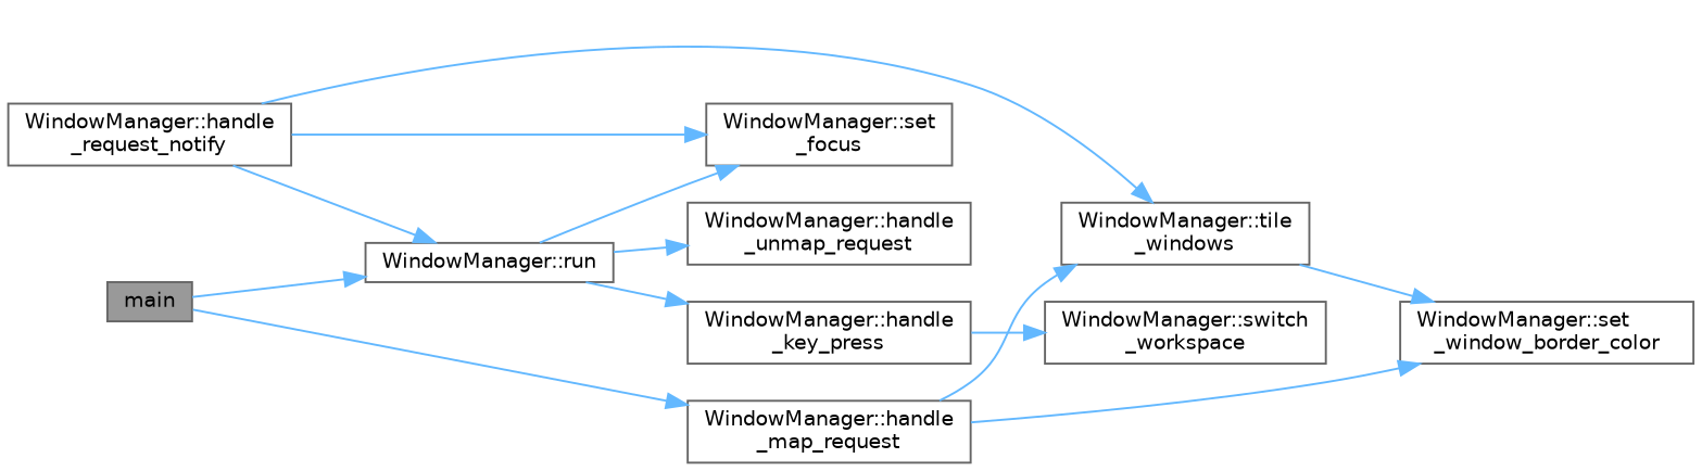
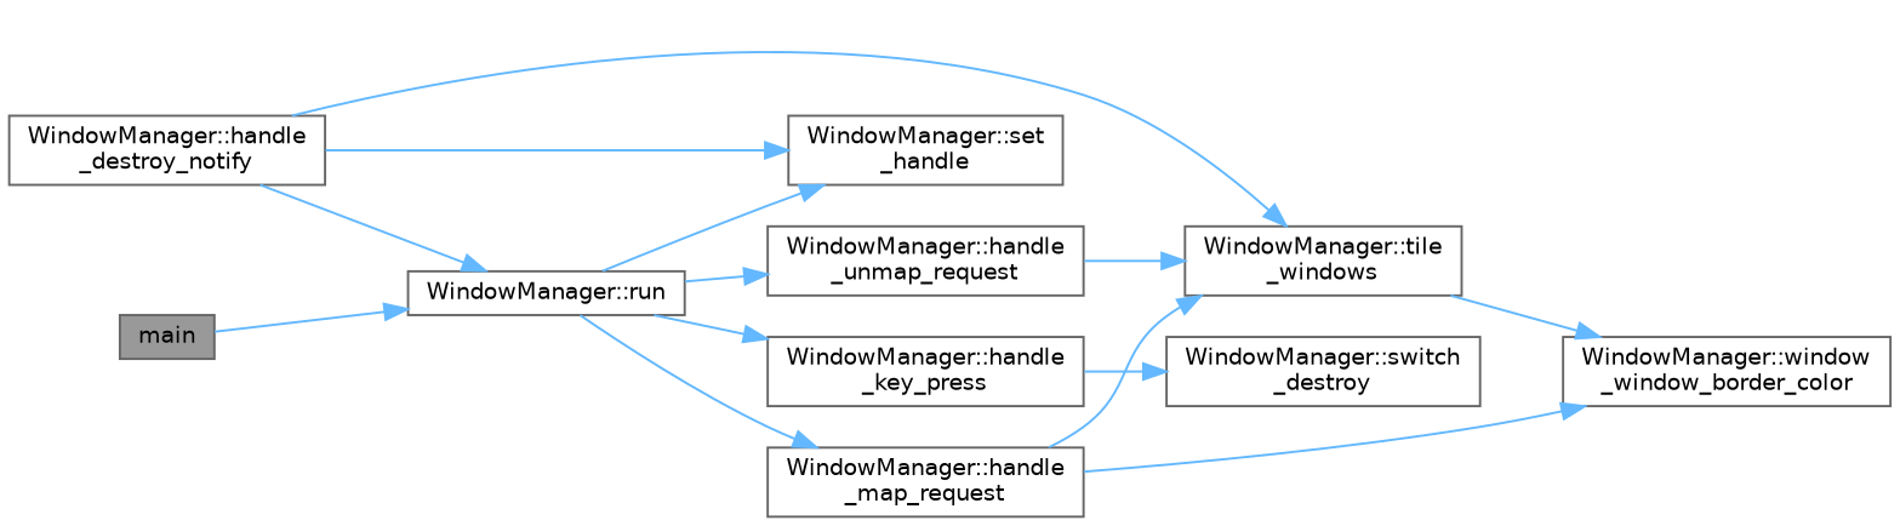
  digraph {
    rankdir=LR
    node [color=grey40 fillcolor=white fontname=Helvetica fontsize=10 shape=box style=filled]
    edge [color=steelblue1 fontname=Helvetica fontsize=10 labelfontname=Helvetica labelfontsize=10 style=solid]
    n1 [color=gray40 fillcolor=grey60 fontcolor=black height=0.2 label=main width=0.4]
    n2 [height=0.2 label="WindowManager::run" width=0.4]
-   n3 [height=0.2 label="WindowManager::set\l_focus" width=0.4]
+   n3 [height=0.2 label="WindowManager::set\l_handle" width=0.4]
    n4 [height=0.2 label="WindowManager::handle\l_key_press" width=0.4]
    n5 [height=0.2 label="WindowManager::handle\l_map_request" width=0.4]
    n6 [height=0.2 label="WindowManager::handle\l_unmap_request" width=0.4]
-   n7 [height=0.2 label="WindowManager::handle\l_request_notify" width=0.4]
+   n7 [height=0.2 label="WindowManager::handle\l_destroy_notify" width=0.4]
    n8 [height=0.2 label="WindowManager::tile\l_windows" width=0.4]
-   n9 [height=0.2 label="WindowManager::switch\l_workspace" width=0.4]
-   n10 [height=0.2 label="WindowManager::set\l_window_border_color" width=0.4]
+   n9 [height=0.2 label="WindowManager::switch\l_destroy" width=0.4]
+   n10 [height=0.2 label="WindowManager::window\l_window_border_color" width=0.4]
    n1 -> n2
    n2 -> n3
    n2 -> n4
-   n1 -> n5
+   n2 -> n5
    n2 -> n6
    n4 -> n9
    n5 -> n8
    n5 -> n10
+   n6 -> n8
    n7 -> n2
    n7 -> n3
    n7 -> n8
    n8 -> n10
  }
